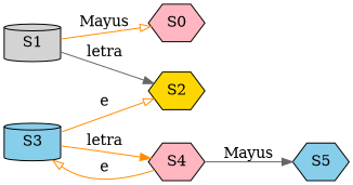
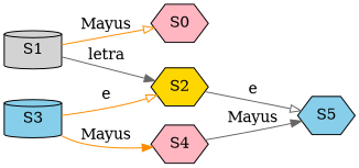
  digraph {
    rankdir=LR
    node [fillcolor=lightpink shape=hexagon style=filled]
    edge [arrowhead=onormal color=darkorange]
    S1 [fillcolor=lightgrey shape=cylinder]
    S0
    S2 [fillcolor=gold]
    S5 [fillcolor=skyblue]
    S3 [fillcolor=skyblue shape=cylinder]
    S4
    S1 -> S0 [label=Mayus]
    S1 -> S2 [arrowhead=normal color=gray40 label=letra]
+   S2 -> S5 [color=gray40 label=e]
    S3 -> S2 [label=e]
-   S3 -> S4 [arrowhead=normal label=letra]
+   S3 -> S4 [arrowhead=normal label=Mayus]
    S4 -> S5 [arrowhead=normal color=gray40 label=Mayus]
-   S4 -> S3 [label=e]
  }
